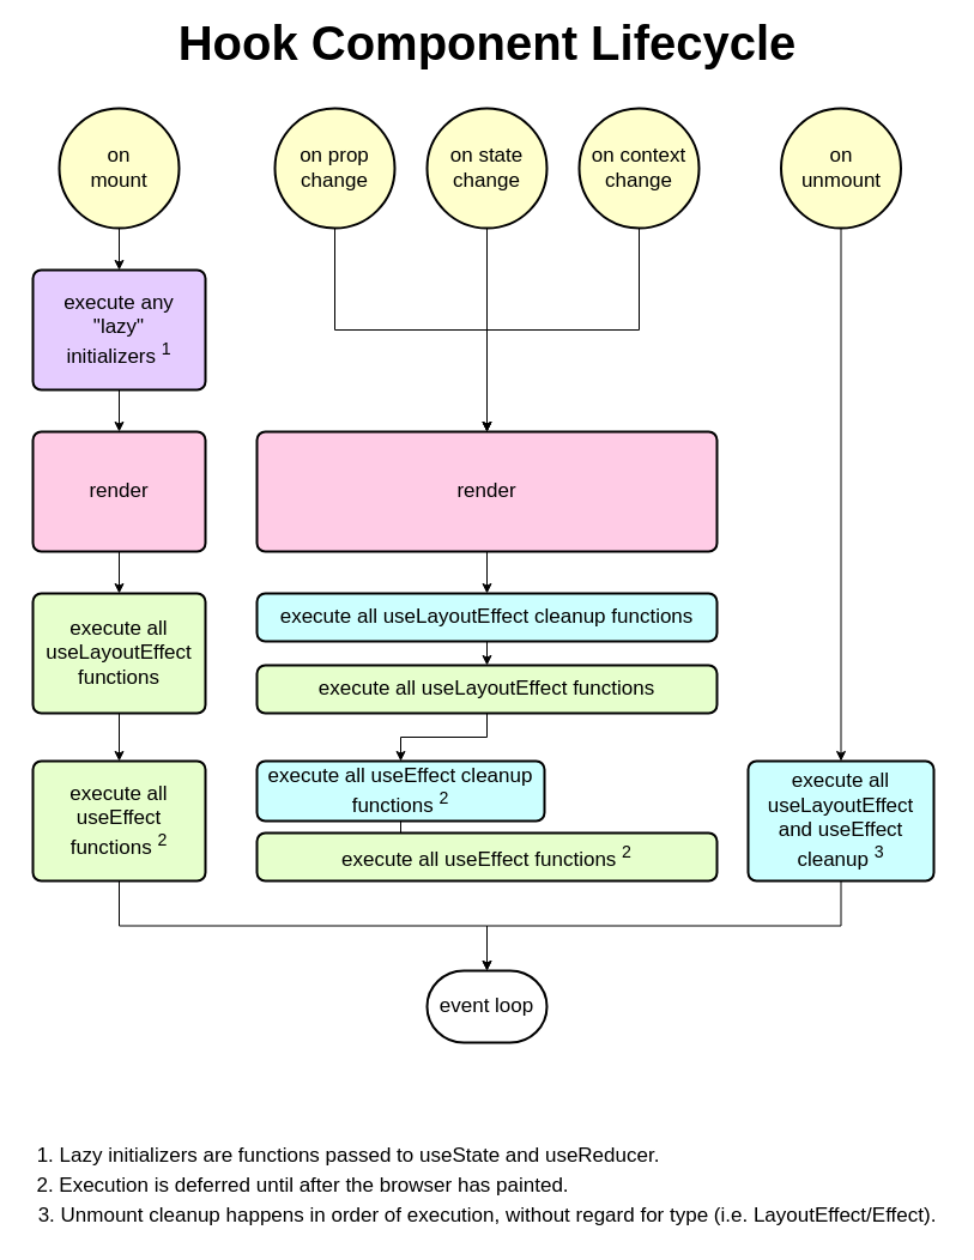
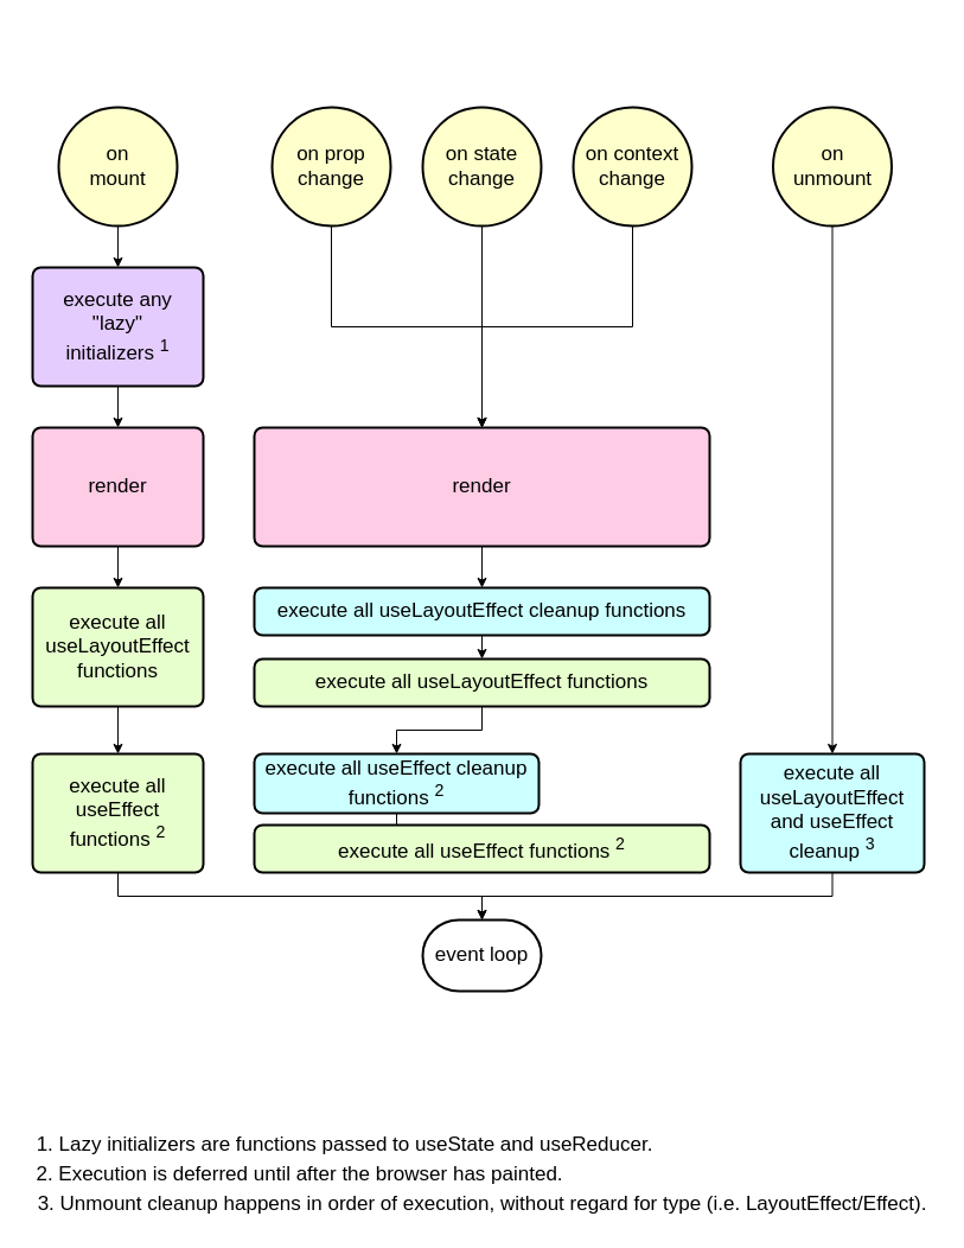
  <mxCell id="0" />
  <mxCell id="1" parent="0" />
  <mxCell id="2" style="edgeStyle=orthogonalEdgeStyle;rounded=0;orthogonalLoop=1;jettySize=auto;html=1;exitX=0.5;exitY=1;exitDx=0;exitDy=0;exitPerimeter=0;entryX=0.5;entryY=0;entryDx=0;entryDy=0;fontSize=17;" parent="1" source="3" target="5" edge="1"><mxGeometry relative="1" as="geometry" /></mxCell>
  <mxCell id="3" value="on&lt;br&gt;mount" style="strokeWidth=2;html=1;shape=mxgraph.flowchart.start_2;whiteSpace=wrap;fontSize=17;fillColor=#FFFFCC;" parent="1" vertex="1"><mxGeometry x="49" y="90" width="100" height="100" as="geometry" /></mxCell>
  <mxCell id="4" style="edgeStyle=orthogonalEdgeStyle;rounded=0;orthogonalLoop=1;jettySize=auto;html=1;exitX=0.5;exitY=1;exitDx=0;exitDy=0;entryX=0.5;entryY=0;entryDx=0;entryDy=0;fontSize=17;" edge="1" parent="1" source="5" target="7"><mxGeometry relative="1" as="geometry" /></mxCell>
  <mxCell id="5" value="execute any&lt;br style=&quot;font-size: 17px&quot;&gt;&quot;lazy&quot;&lt;br style=&quot;font-size: 17px&quot;&gt;initializers &lt;sup&gt;1&lt;/sup&gt;&lt;br style=&quot;font-size: 17px&quot;&gt;" style="rounded=1;whiteSpace=wrap;html=1;absoluteArcSize=1;arcSize=14;strokeWidth=2;fontSize=17;fillColor=#E5CCFF;" parent="1" vertex="1"><mxGeometry x="27" y="225" width="144" height="100" as="geometry" /></mxCell>
  <mxCell id="6" style="edgeStyle=orthogonalEdgeStyle;rounded=0;orthogonalLoop=1;jettySize=auto;html=1;exitX=0.5;exitY=1;exitDx=0;exitDy=0;entryX=0.5;entryY=0;entryDx=0;entryDy=0;fontSize=17;" edge="1" parent="1" source="7" target="9"><mxGeometry relative="1" as="geometry" /></mxCell>
  <mxCell id="7" value="render" style="rounded=1;whiteSpace=wrap;html=1;absoluteArcSize=1;arcSize=14;strokeWidth=2;fontSize=17;fillColor=#FFCCE6;" parent="1" vertex="1"><mxGeometry x="27" y="360" width="144" height="100" as="geometry" /></mxCell>
  <mxCell id="8" style="edgeStyle=orthogonalEdgeStyle;rounded=0;orthogonalLoop=1;jettySize=auto;html=1;exitX=0.5;exitY=1;exitDx=0;exitDy=0;entryX=0.5;entryY=0;entryDx=0;entryDy=0;fontSize=17;" edge="1" parent="1" source="9" target="11"><mxGeometry relative="1" as="geometry" /></mxCell>
  <mxCell id="9" value="execute all&lt;br style=&quot;font-size: 17px&quot;&gt;useLayoutEffect functions" style="rounded=1;whiteSpace=wrap;html=1;absoluteArcSize=1;arcSize=14;strokeWidth=2;fontSize=17;fillColor=#E6FFCC;" parent="1" vertex="1"><mxGeometry x="27" y="495" width="144" height="100" as="geometry" /></mxCell>
  <mxCell id="10" style="edgeStyle=orthogonalEdgeStyle;rounded=0;orthogonalLoop=1;jettySize=auto;html=1;exitX=0.5;exitY=1;exitDx=0;exitDy=0;entryX=0.5;entryY=0;entryDx=0;entryDy=0;entryPerimeter=0;fontSize=17;" edge="1" parent="1" source="11" target="16"><mxGeometry relative="1" as="geometry" /></mxCell>
  <mxCell id="11" value="execute all&lt;br style=&quot;font-size: 17px&quot;&gt;useEffect functions &lt;sup&gt;2&lt;/sup&gt;" style="rounded=1;whiteSpace=wrap;html=1;absoluteArcSize=1;arcSize=14;strokeWidth=2;fontSize=17;fillColor=#E6FFCC;" parent="1" vertex="1"><mxGeometry x="27" y="635" width="144" height="100" as="geometry" /></mxCell>
  <mxCell id="12" style="edgeStyle=orthogonalEdgeStyle;rounded=0;orthogonalLoop=1;jettySize=auto;html=1;exitX=0.5;exitY=1;exitDx=0;exitDy=0;exitPerimeter=0;fontSize=17;" edge="1" parent="1" source="13" target="28"><mxGeometry relative="1" as="geometry" /></mxCell>
  <mxCell id="13" value="on prop&lt;br style=&quot;font-size: 17px;&quot;&gt;change&lt;br style=&quot;font-size: 17px;&quot;&gt;" style="strokeWidth=2;html=1;shape=mxgraph.flowchart.start_2;whiteSpace=wrap;fontSize=17;fillColor=#FFFFCC;" parent="1" vertex="1"><mxGeometry x="229" y="90" width="100" height="100" as="geometry" /></mxCell>
  <mxCell id="14" style="edgeStyle=orthogonalEdgeStyle;rounded=0;orthogonalLoop=1;jettySize=auto;html=1;exitX=0.5;exitY=1;exitDx=0;exitDy=0;exitPerimeter=0;fontSize=17;" edge="1" parent="1" source="15" target="28"><mxGeometry relative="1" as="geometry" /></mxCell>
  <mxCell id="15" value="on state&lt;br style=&quot;font-size: 17px;&quot;&gt;change&lt;br style=&quot;font-size: 17px;&quot;&gt;" style="strokeWidth=2;html=1;shape=mxgraph.flowchart.start_2;whiteSpace=wrap;fontSize=17;fillColor=#FFFFCC;" parent="1" vertex="1"><mxGeometry x="356" y="90" width="100" height="100" as="geometry" /></mxCell>
- <mxCell id="16" value="event loop" style="strokeWidth=2;html=1;shape=mxgraph.flowchart.terminator;whiteSpace=wrap;fontSize=17;" parent="1" vertex="1"><mxGeometry x="356" y="810" width="100" height="60" as="geometry" /></mxCell>
+ <mxCell id="16" value="event loop" style="strokeWidth=2;html=1;shape=mxgraph.flowchart.terminator;whiteSpace=wrap;fontSize=17;" parent="1" vertex="1"><mxGeometry x="356" y="775" width="100" height="60" as="geometry" /></mxCell>
  <mxCell id="17" style="edgeStyle=orthogonalEdgeStyle;rounded=0;orthogonalLoop=1;jettySize=auto;html=1;exitX=0.5;exitY=1;exitDx=0;exitDy=0;exitPerimeter=0;entryX=0.5;entryY=0;entryDx=0;entryDy=0;fontSize=17;" parent="1" source="18" target="20" edge="1"><mxGeometry relative="1" as="geometry" /></mxCell>
  <mxCell id="18" value="on&lt;br&gt;unmount" style="strokeWidth=2;html=1;shape=mxgraph.flowchart.start_2;whiteSpace=wrap;fontSize=17;fillColor=#FFFFCC;" parent="1" vertex="1"><mxGeometry x="651.5" y="90" width="100" height="100" as="geometry" /></mxCell>
  <mxCell id="19" style="edgeStyle=orthogonalEdgeStyle;rounded=0;orthogonalLoop=1;jettySize=auto;html=1;exitX=0.5;exitY=1;exitDx=0;exitDy=0;entryX=0.5;entryY=0;entryDx=0;entryDy=0;entryPerimeter=0;fontSize=17;" parent="1" source="20" target="16" edge="1"><mxGeometry relative="1" as="geometry" /></mxCell>
  <mxCell id="20" value="&lt;span style=&quot;font-size: 17px&quot;&gt;execute all&lt;/span&gt;&lt;br style=&quot;font-size: 17px&quot;&gt;&lt;span style=&quot;font-size: 17px&quot;&gt;useLayoutEffect&lt;/span&gt;&lt;br style=&quot;font-size: 17px&quot;&gt;&lt;span style=&quot;font-size: 17px&quot;&gt;and useEffect cleanup &lt;sup&gt;3&lt;/sup&gt;&lt;/span&gt;" style="rounded=1;whiteSpace=wrap;html=1;absoluteArcSize=1;arcSize=14;strokeWidth=2;fontSize=17;fillColor=#CCFFFF;" parent="1" vertex="1"><mxGeometry x="624" y="635" width="155" height="100" as="geometry" /></mxCell>
- <mxCell id="21" value="&lt;font size=&quot;1&quot;&gt;&lt;b style=&quot;font-size: 40px&quot;&gt;Hook Component Lifecycle&lt;/b&gt;&lt;/font&gt;" style="text;html=1;resizable=0;autosize=1;align=center;verticalAlign=middle;points=[];fillColor=none;strokeColor=none;rounded=0;" parent="1" vertex="1"><mxGeometry x="141" y="20" width="530" height="30" as="geometry" /></mxCell>
  <mxCell id="22" style="edgeStyle=orthogonalEdgeStyle;rounded=0;orthogonalLoop=1;jettySize=auto;html=1;exitX=0.5;exitY=1;exitDx=0;exitDy=0;exitPerimeter=0;entryX=0.5;entryY=0;entryDx=0;entryDy=0;fontSize=17;" edge="1" parent="1" source="23" target="28"><mxGeometry relative="1" as="geometry" /></mxCell>
  <mxCell id="23" value="on context&lt;br&gt;change&lt;br&gt;" style="strokeWidth=2;html=1;shape=mxgraph.flowchart.start_2;whiteSpace=wrap;fontSize=17;fillColor=#FFFFCC;" vertex="1" parent="1"><mxGeometry x="483" y="90" width="100" height="100" as="geometry" /></mxCell>
  <mxCell id="24" value="&lt;div style=&quot;text-align: left&quot;&gt;&lt;span&gt;1. Lazy initializers are functions passed to useState and useReducer.&lt;/span&gt;&lt;/div&gt;" style="text;html=1;resizable=0;autosize=1;align=center;verticalAlign=middle;points=[];fillColor=none;strokeColor=none;rounded=0;fontSize=17;" vertex="1" parent="1"><mxGeometry x="20" y="950" width="540" height="30" as="geometry" /></mxCell>
  <mxCell id="25" value="&lt;div style=&quot;text-align: left&quot;&gt;&lt;/div&gt;2. Execution is deferred until after the browser has painted.&lt;br&gt;" style="text;html=1;resizable=0;autosize=1;align=center;verticalAlign=middle;points=[];fillColor=none;strokeColor=none;rounded=0;fontSize=17;" vertex="1" parent="1"><mxGeometry x="22" y="975" width="460" height="30" as="geometry" /></mxCell>
  <mxCell id="26" value="&lt;div style=&quot;text-align: left&quot;&gt;3. Unmount cleanup happens in order of execution, without regard for type (i.e. LayoutEffect/Effect).&lt;br&gt;&lt;/div&gt;" style="text;html=1;resizable=0;autosize=1;align=center;verticalAlign=middle;points=[];fillColor=none;strokeColor=none;rounded=0;fontSize=17;" vertex="1" parent="1"><mxGeometry x="21" y="1000" width="770" height="30" as="geometry" /></mxCell>
  <mxCell id="27" style="edgeStyle=orthogonalEdgeStyle;rounded=0;orthogonalLoop=1;jettySize=auto;html=1;exitX=0.5;exitY=1;exitDx=0;exitDy=0;entryX=0.5;entryY=0;entryDx=0;entryDy=0;fontSize=17;" edge="1" parent="1" source="28" target="30"><mxGeometry relative="1" as="geometry" /></mxCell>
  <mxCell id="28" value="render" style="rounded=1;whiteSpace=wrap;html=1;absoluteArcSize=1;arcSize=14;strokeWidth=2;fontSize=17;fillColor=#FFCCE6;" vertex="1" parent="1"><mxGeometry x="214" y="360" width="384" height="100" as="geometry" /></mxCell>
  <mxCell id="29" style="edgeStyle=orthogonalEdgeStyle;rounded=0;orthogonalLoop=1;jettySize=auto;html=1;exitX=0.5;exitY=1;exitDx=0;exitDy=0;entryX=0.5;entryY=0;entryDx=0;entryDy=0;fontSize=17;" edge="1" parent="1" source="30" target="32"><mxGeometry relative="1" as="geometry" /></mxCell>
  <mxCell id="30" value="execute all useLayoutEffect cleanup functions " style="rounded=1;whiteSpace=wrap;html=1;absoluteArcSize=1;arcSize=14;strokeWidth=2;fontSize=17;fillColor=#CCFFFF;" vertex="1" parent="1"><mxGeometry x="214" y="495" width="384" height="40" as="geometry" /></mxCell>
  <mxCell id="31" style="edgeStyle=orthogonalEdgeStyle;rounded=0;orthogonalLoop=1;jettySize=auto;html=1;exitX=0.5;exitY=1;exitDx=0;exitDy=0;entryX=0.5;entryY=0;entryDx=0;entryDy=0;fontSize=17;" edge="1" parent="1" source="32" target="34"><mxGeometry relative="1" as="geometry" /></mxCell>
  <mxCell id="32" value="execute all useLayoutEffect functions" style="rounded=1;whiteSpace=wrap;html=1;absoluteArcSize=1;arcSize=14;strokeWidth=2;fontSize=17;fillColor=#E6FFCC;" vertex="1" parent="1"><mxGeometry x="214" y="555" width="384" height="40" as="geometry" /></mxCell>
  <mxCell id="33" style="edgeStyle=orthogonalEdgeStyle;rounded=0;orthogonalLoop=1;jettySize=auto;html=1;exitX=0.5;exitY=1;exitDx=0;exitDy=0;entryX=0.5;entryY=0;entryDx=0;entryDy=0;fontSize=17;" edge="1" parent="1" source="34" target="35"><mxGeometry relative="1" as="geometry" /></mxCell>
  <mxCell id="34" value="execute all useEffect cleanup functions &lt;sup&gt;2&lt;/sup&gt;" style="rounded=1;whiteSpace=wrap;html=1;absoluteArcSize=1;arcSize=14;strokeWidth=2;fontSize=17;fillColor=#CCFFFF;" vertex="1" parent="1"><mxGeometry x="214" y="635" width="240" height="50" as="geometry" /></mxCell>
  <mxCell id="35" value="execute all useEffect functions &lt;sup&gt;2&lt;/sup&gt;" style="rounded=1;whiteSpace=wrap;html=1;absoluteArcSize=1;arcSize=14;strokeWidth=2;fontSize=17;fillColor=#E6FFCC;" vertex="1" parent="1"><mxGeometry x="214" y="695" width="384" height="40" as="geometry" /></mxCell>
